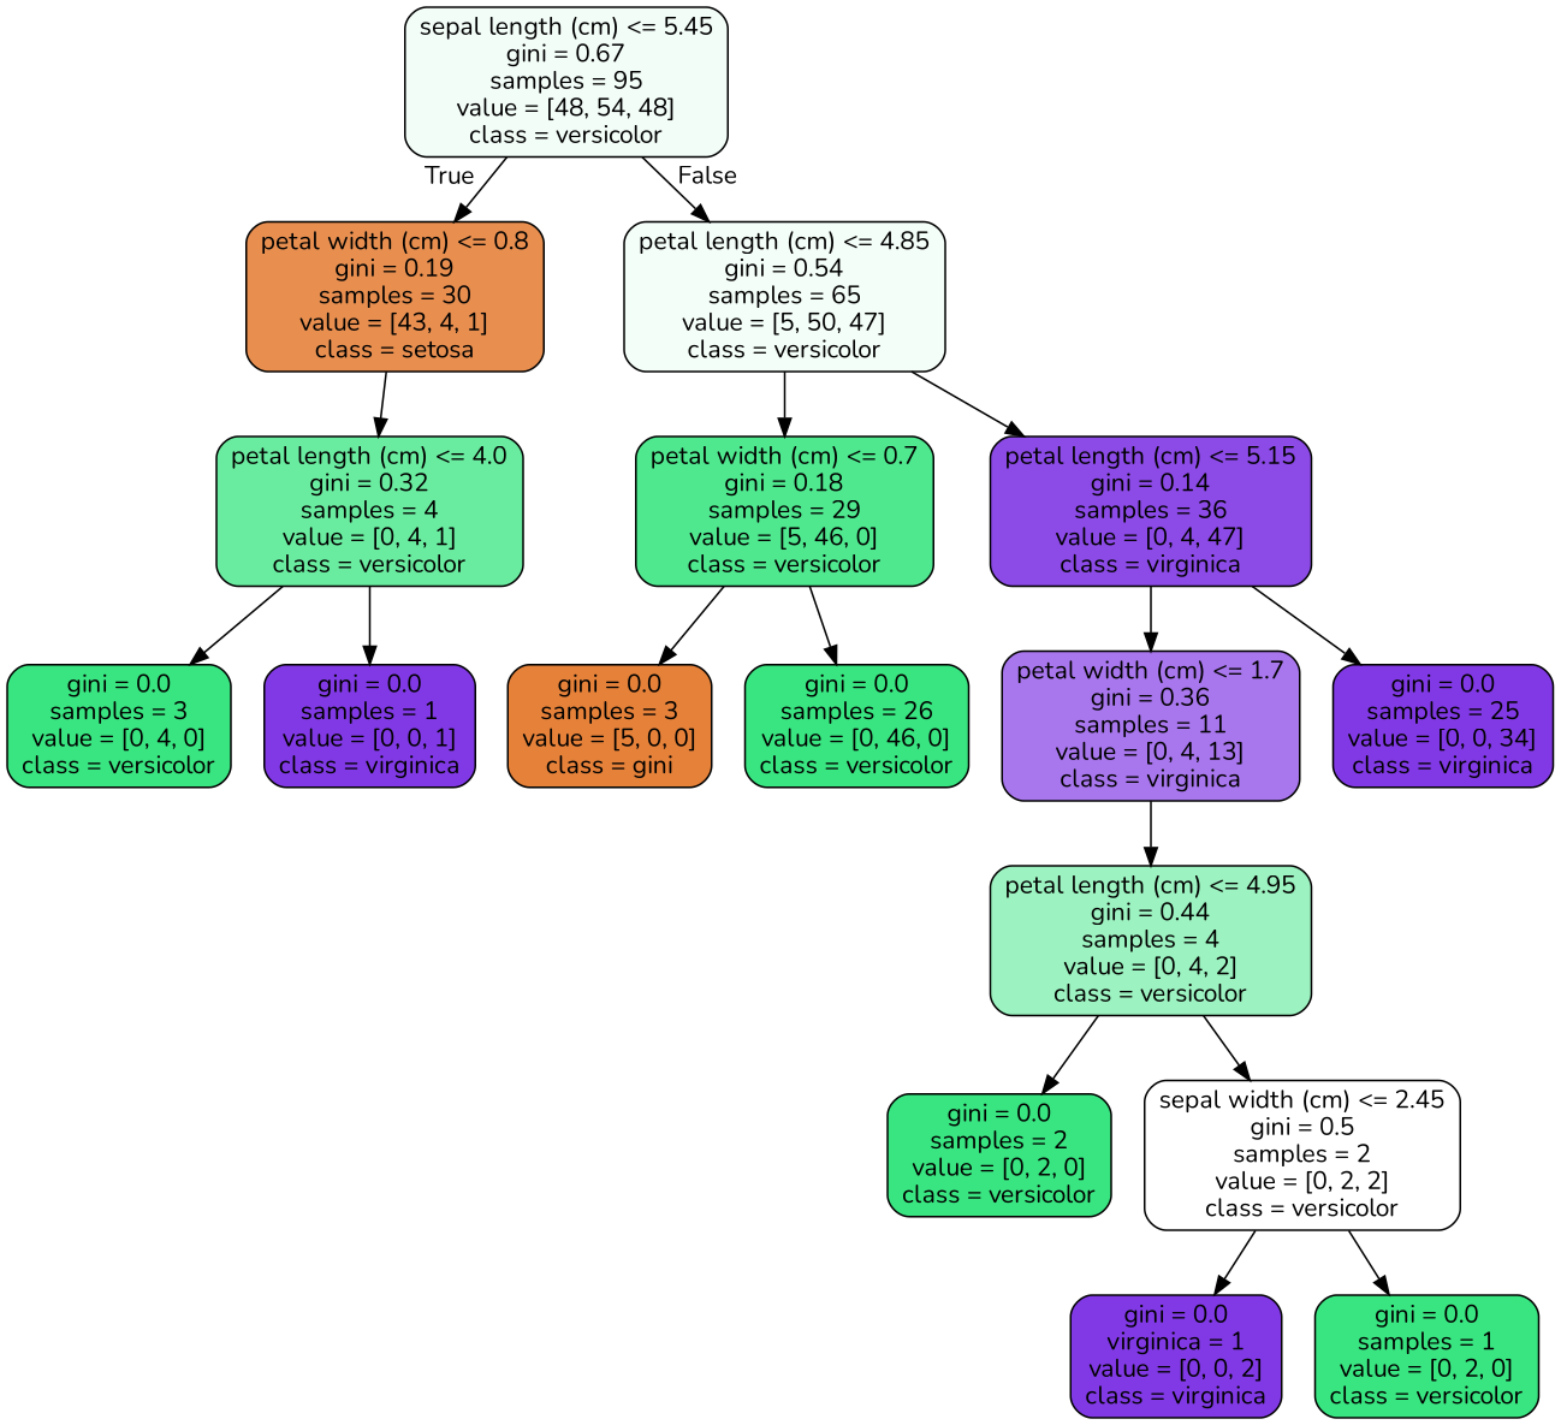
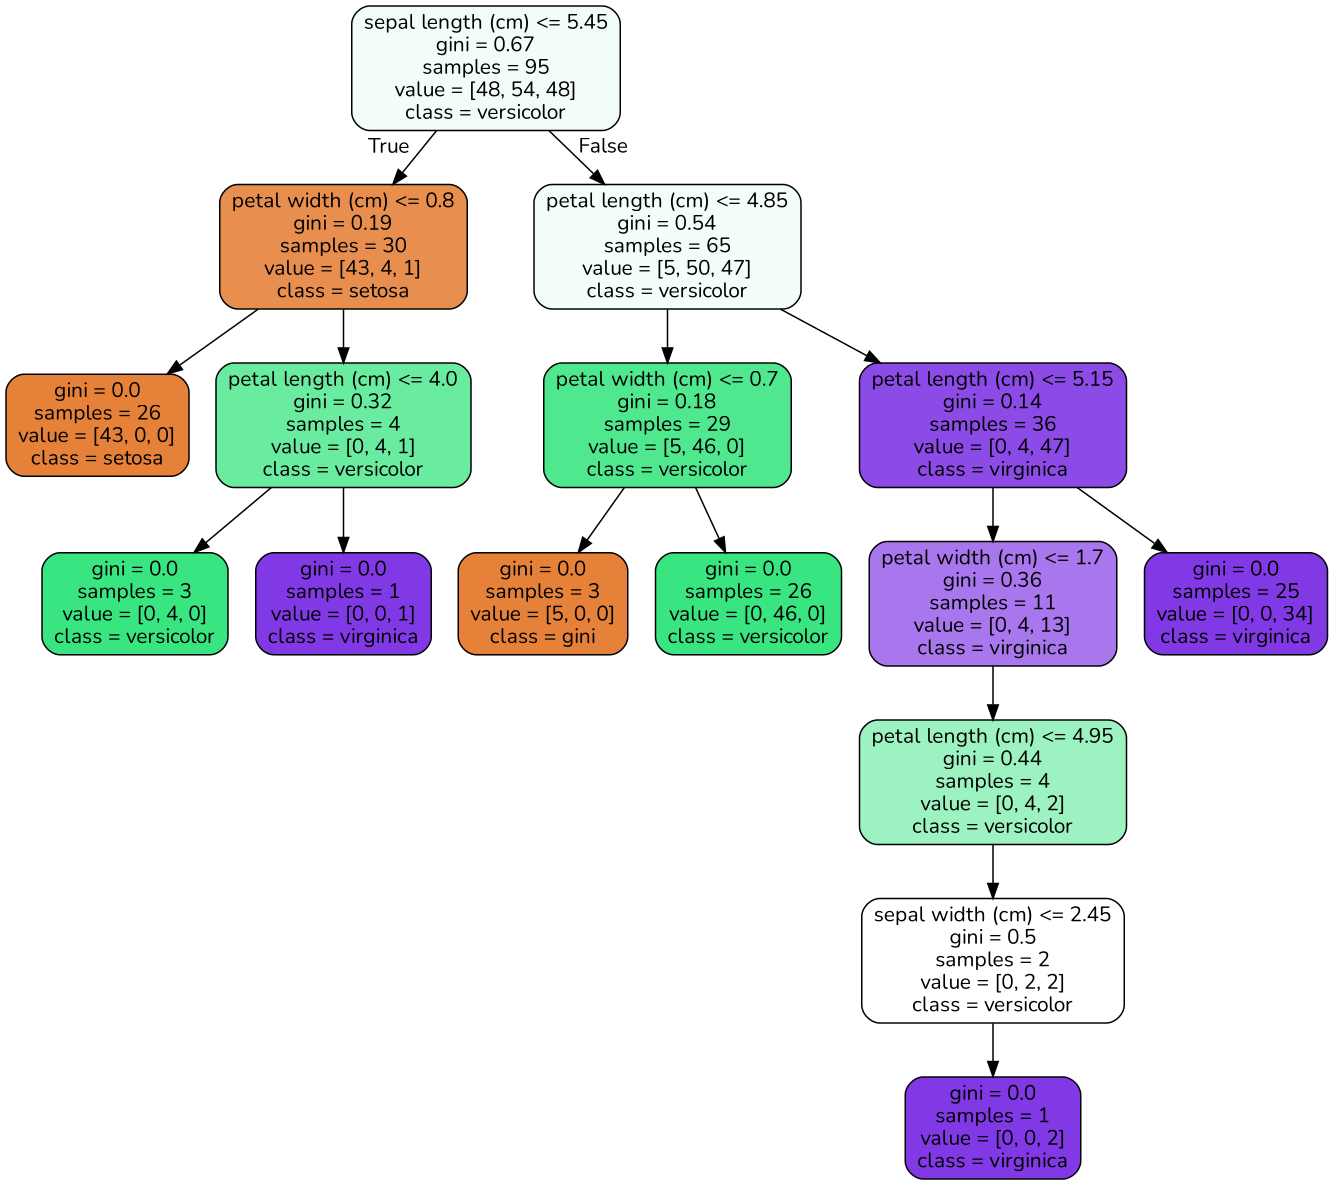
  digraph {
    fontname=Nunito
    node [color=black fillcolor="#39e581" fontname=Nunito shape=box style="filled, rounded"]
    edge [fontname=Nunito]
    n1 [fillcolor="#f3fdf8" label="sepal length (cm) <= 5.45\ngini = 0.67\nsamples = 95\nvalue = [48, 54, 48]\nclass = versicolor"]
    n2 [fillcolor="#e88f50" label="petal width (cm) <= 0.8\ngini = 0.19\nsamples = 30\nvalue = [43, 4, 1]\nclass = setosa"]
    n3 [fillcolor="#f4fef8" label="petal length (cm) <= 4.85\ngini = 0.54\nsamples = 65\nvalue = [5, 50, 47]\nclass = versicolor"]
+   n4 [fillcolor="#e58139" label="gini = 0.0\nsamples = 26\nvalue = [43, 0, 0]\nclass = setosa"]
    n5 [fillcolor="#6aeca0" label="petal length (cm) <= 4.0\ngini = 0.32\nsamples = 4\nvalue = [0, 4, 1]\nclass = versicolor"]
    n6 [fillcolor="#4fe88f" label="petal width (cm) <= 0.7\ngini = 0.18\nsamples = 29\nvalue = [5, 46, 0]\nclass = versicolor"]
    n7 [fillcolor="#8c4ae7" label="petal length (cm) <= 5.15\ngini = 0.14\nsamples = 36\nvalue = [0, 4, 47]\nclass = virginica"]
    n8 [label="gini = 0.0\nsamples = 3\nvalue = [0, 4, 0]\nclass = versicolor"]
    n9 [fillcolor="#8139e5" label="gini = 0.0\nsamples = 1\nvalue = [0, 0, 1]\nclass = virginica"]
    n10 [fillcolor="#e58139" label="gini = 0.0\nsamples = 3\nvalue = [5, 0, 0]\nclass = gini"]
    n11 [label="gini = 0.0\nsamples = 26\nvalue = [0, 46, 0]\nclass = versicolor"]
    n12 [fillcolor="#a876ed" label="petal width (cm) <= 1.7\ngini = 0.36\nsamples = 11\nvalue = [0, 4, 13]\nclass = virginica"]
    n13 [fillcolor="#8139e5" label="gini = 0.0\nsamples = 25\nvalue = [0, 0, 34]\nclass = virginica"]
    n14 [fillcolor="#9cf2c0" label="petal length (cm) <= 4.95\ngini = 0.44\nsamples = 4\nvalue = [0, 4, 2]\nclass = versicolor"]
-   n15 [label="gini = 0.0\nsamples = 2\nvalue = [0, 2, 0]\nclass = versicolor"]
    n16 [fillcolor="#ffffff" label="sepal width (cm) <= 2.45\ngini = 0.5\nsamples = 2\nvalue = [0, 2, 2]\nclass = versicolor"]
-   n17 [fillcolor="#8139e5" label="gini = 0.0\nvirginica = 1\nvalue = [0, 0, 2]\nclass = virginica"]
-   n18 [label="gini = 0.0\nsamples = 1\nvalue = [0, 2, 0]\nclass = versicolor"]
+   n17 [fillcolor="#8139e5" label="gini = 0.0\nsamples = 1\nvalue = [0, 0, 2]\nclass = virginica"]
    n1 -> n2 [headlabel=True labelangle=45 labeldistance=2.5]
    n1 -> n3 [headlabel=False labelangle=-45 labeldistance=2.5]
+   n2 -> n4
    n2 -> n5
    n3 -> n6
    n3 -> n7
    n5 -> n8
    n5 -> n9
    n6 -> n10
    n6 -> n11
    n7 -> n12
    n7 -> n13
    n12 -> n14
-   n14 -> n15
    n14 -> n16
    n16 -> n17
-   n16 -> n18
  }
